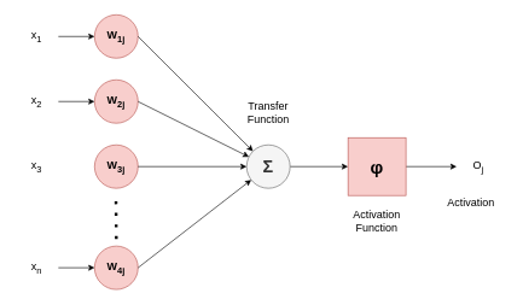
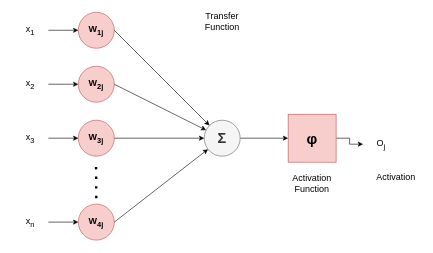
  <mxCell id="0" />
  <mxCell id="1" parent="0" />
  <mxCell id="2" value="W&lt;sub&gt;1j&lt;/sub&gt;" style="ellipse;whiteSpace=wrap;html=1;aspect=fixed;fontSize=15;fillColor=#f8cecc;strokeColor=#b85450;fontStyle=1" vertex="1" parent="1"><mxGeometry x="130" y="20" width="60" height="60" as="geometry" /></mxCell>
  <mxCell id="3" value="W&lt;sub&gt;2j&lt;/sub&gt;" style="ellipse;whiteSpace=wrap;html=1;aspect=fixed;fontSize=15;fillColor=#f8cecc;strokeColor=#b85450;fontStyle=1" vertex="1" parent="1"><mxGeometry x="130" y="110" width="60" height="60" as="geometry" /></mxCell>
  <mxCell id="4" value="W&lt;sub&gt;3j&lt;/sub&gt;" style="ellipse;whiteSpace=wrap;html=1;aspect=fixed;fontSize=15;fillColor=#f8cecc;strokeColor=#b85450;fontStyle=1" vertex="1" parent="1"><mxGeometry x="130" y="200" width="60" height="60" as="geometry" /></mxCell>
  <mxCell id="5" value="W&lt;sub&gt;4j&lt;/sub&gt;" style="ellipse;whiteSpace=wrap;html=1;aspect=fixed;fontSize=15;fillColor=#f8cecc;strokeColor=#b85450;fontStyle=1" vertex="1" parent="1"><mxGeometry x="130" y="340" width="60" height="60" as="geometry" /></mxCell>
  <mxCell id="6" value="" style="edgeStyle=orthogonalEdgeStyle;rounded=0;orthogonalLoop=1;jettySize=auto;html=1;fontStyle=1" edge="1" parent="1" source="7" target="22"><mxGeometry relative="1" as="geometry" /></mxCell>
  <mxCell id="7" value="&lt;font style=&quot;font-size: 24px;&quot;&gt;Σ&lt;/font&gt;" style="ellipse;whiteSpace=wrap;html=1;aspect=fixed;fillColor=#f5f5f5;fontColor=#333333;strokeColor=#666666;fontStyle=1" vertex="1" parent="1"><mxGeometry x="340" y="200" width="60" height="60" as="geometry" /></mxCell>
  <mxCell id="8" value="" style="endArrow=classic;html=1;rounded=0;exitX=1;exitY=0.5;exitDx=0;exitDy=0;fontStyle=1" edge="1" parent="1" source="2" target="7"><mxGeometry width="50" height="50" relative="1" as="geometry"><mxPoint x="250" y="140" as="sourcePoint" /><mxPoint x="370" y="140" as="targetPoint" /></mxGeometry></mxCell>
  <mxCell id="9" value="" style="endArrow=classic;html=1;rounded=0;exitX=1;exitY=0.5;exitDx=0;exitDy=0;fontStyle=1" edge="1" parent="1" source="3" target="7"><mxGeometry width="50" height="50" relative="1" as="geometry"><mxPoint x="200" y="60" as="sourcePoint" /><mxPoint x="320" y="200" as="targetPoint" /></mxGeometry></mxCell>
  <mxCell id="10" value="" style="endArrow=classic;html=1;rounded=0;exitX=1;exitY=0.5;exitDx=0;exitDy=0;entryX=0;entryY=0.5;entryDx=0;entryDy=0;fontStyle=1" edge="1" parent="1" source="4" target="7"><mxGeometry width="50" height="50" relative="1" as="geometry"><mxPoint x="200" y="150" as="sourcePoint" /><mxPoint x="351" y="230" as="targetPoint" /></mxGeometry></mxCell>
  <mxCell id="11" value="" style="endArrow=classic;html=1;rounded=0;exitX=1;exitY=0.5;exitDx=0;exitDy=0;fontStyle=1" edge="1" parent="1" source="5" target="7"><mxGeometry width="50" height="50" relative="1" as="geometry"><mxPoint x="210" y="300" as="sourcePoint" /><mxPoint x="360" y="300" as="targetPoint" /></mxGeometry></mxCell>
  <mxCell id="12" value="" style="endArrow=none;dashed=1;html=1;dashPattern=1 3;strokeWidth=4;rounded=0;fontSize=15;fontStyle=1" edge="1" parent="1"><mxGeometry width="50" height="50" relative="1" as="geometry"><mxPoint x="160" y="330" as="sourcePoint" /><mxPoint x="159.5" y="270" as="targetPoint" /></mxGeometry></mxCell>
  <mxCell id="13" value="" style="edgeStyle=orthogonalEdgeStyle;rounded=0;orthogonalLoop=1;jettySize=auto;html=1;fontStyle=1" edge="1" parent="1" source="14" target="2"><mxGeometry relative="1" as="geometry" /></mxCell>
  <mxCell id="14" value="x&lt;sub&gt;1&lt;/sub&gt;" style="text;html=1;align=center;verticalAlign=middle;whiteSpace=wrap;rounded=0;fontSize=15;fontStyle=0" vertex="1" parent="1"><mxGeometry x="20" y="35" width="60" height="30" as="geometry" /></mxCell>
  <mxCell id="15" value="" style="edgeStyle=orthogonalEdgeStyle;rounded=0;orthogonalLoop=1;jettySize=auto;html=1;fontStyle=1" edge="1" parent="1" source="16" target="3"><mxGeometry relative="1" as="geometry" /></mxCell>
  <mxCell id="16" value="x&lt;sub&gt;2&lt;/sub&gt;" style="text;html=1;align=center;verticalAlign=middle;whiteSpace=wrap;rounded=0;fontSize=15;fontStyle=0" vertex="1" parent="1"><mxGeometry x="20" y="125" width="60" height="30" as="geometry" /></mxCell>
+ <mxCell id="17" value="" style="edgeStyle=orthogonalEdgeStyle;rounded=0;orthogonalLoop=1;jettySize=auto;html=1;fontStyle=1" edge="1" parent="1" source="18" target="4"><mxGeometry relative="1" as="geometry" /></mxCell>
  <mxCell id="18" value="x&lt;sub&gt;3&lt;/sub&gt;" style="text;html=1;align=center;verticalAlign=middle;whiteSpace=wrap;rounded=0;fontSize=15;fontStyle=0" vertex="1" parent="1"><mxGeometry x="20" y="215" width="60" height="30" as="geometry" /></mxCell>
  <mxCell id="19" value="" style="edgeStyle=orthogonalEdgeStyle;rounded=0;orthogonalLoop=1;jettySize=auto;html=1;fontStyle=1" edge="1" parent="1" source="20" target="5"><mxGeometry relative="1" as="geometry" /></mxCell>
  <mxCell id="20" value="x&lt;sub&gt;n&lt;/sub&gt;" style="text;html=1;align=center;verticalAlign=middle;whiteSpace=wrap;rounded=0;fontSize=15;fontStyle=0" vertex="1" parent="1"><mxGeometry x="20" y="355" width="60" height="30" as="geometry" /></mxCell>
  <mxCell id="21" value="" style="edgeStyle=orthogonalEdgeStyle;rounded=0;orthogonalLoop=1;jettySize=auto;html=1;fontStyle=1" edge="1" parent="1" source="22" target="24"><mxGeometry relative="1" as="geometry" /></mxCell>
  <mxCell id="22" value="&lt;font style=&quot;font-size: 25px;&quot;&gt;φ&lt;/font&gt;" style="whiteSpace=wrap;html=1;aspect=fixed;fillColor=#f8cecc;strokeColor=#b85450;fontStyle=1" vertex="1" parent="1"><mxGeometry x="480" y="190" width="80" height="80" as="geometry" /></mxCell>
  <mxCell id="23" value="Activation Function" style="text;html=1;align=center;verticalAlign=middle;whiteSpace=wrap;rounded=0;fontSize=15;fontStyle=0" vertex="1" parent="1"><mxGeometry x="480" y="290" width="80" height="30" as="geometry" /></mxCell>
- <mxCell id="24" value="O&lt;sub&gt;j&lt;/sub&gt;" style="text;html=1;align=center;verticalAlign=middle;whiteSpace=wrap;rounded=0;fontSize=15;fontStyle=0" vertex="1" parent="1"><mxGeometry x="630" y="215" width="60" height="30" as="geometry" /></mxCell>
- <mxCell id="25" value="Activation" style="text;html=1;align=center;verticalAlign=middle;whiteSpace=wrap;rounded=0;fontSize=15;fontStyle=0" vertex="1" parent="1"><mxGeometry x="610" y="265" width="80" height="30" as="geometry" /></mxCell>
- <mxCell id="26" value="Transfer Function" style="text;html=1;align=center;verticalAlign=middle;whiteSpace=wrap;rounded=0;fontSize=15;fontStyle=0" vertex="1" parent="1"><mxGeometry x="325" y="140" width="90" height="30" as="geometry" /></mxCell>
+ <mxCell id="24" value="O&lt;sub&gt;j&lt;/sub&gt;" style="text;html=1;align=center;verticalAlign=middle;whiteSpace=wrap;rounded=0;fontSize=15;fontStyle=0" vertex="1" parent="1"><mxGeometry x="605" y="225" width="60" height="30" as="geometry" /></mxCell>
+ <mxCell id="25" value="Activation" style="text;html=1;align=center;verticalAlign=middle;whiteSpace=wrap;rounded=0;fontSize=15;fontStyle=0" vertex="1" parent="1"><mxGeometry x="620" y="280" width="80" height="30" as="geometry" /></mxCell>
+ <mxCell id="26" value="Transfer Function" style="text;html=1;align=center;verticalAlign=middle;whiteSpace=wrap;rounded=0;fontSize=15;fontStyle=0" vertex="1" parent="1"><mxGeometry x="325" y="20" width="90" height="30" as="geometry" /></mxCell>
